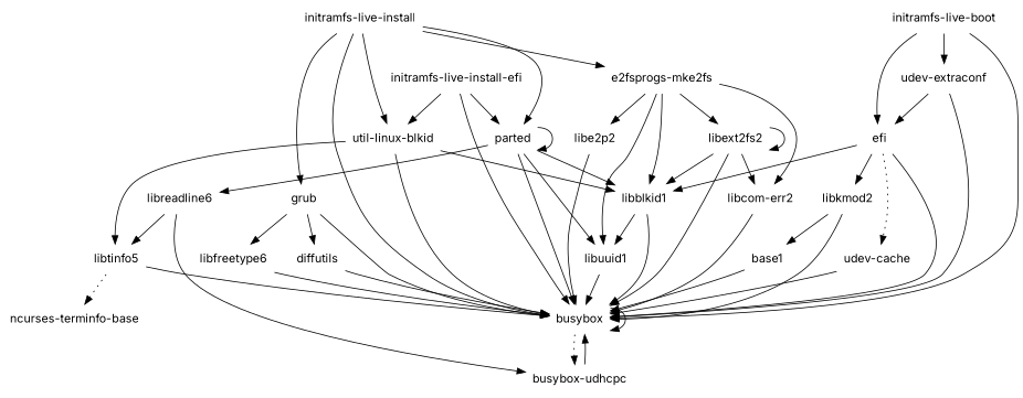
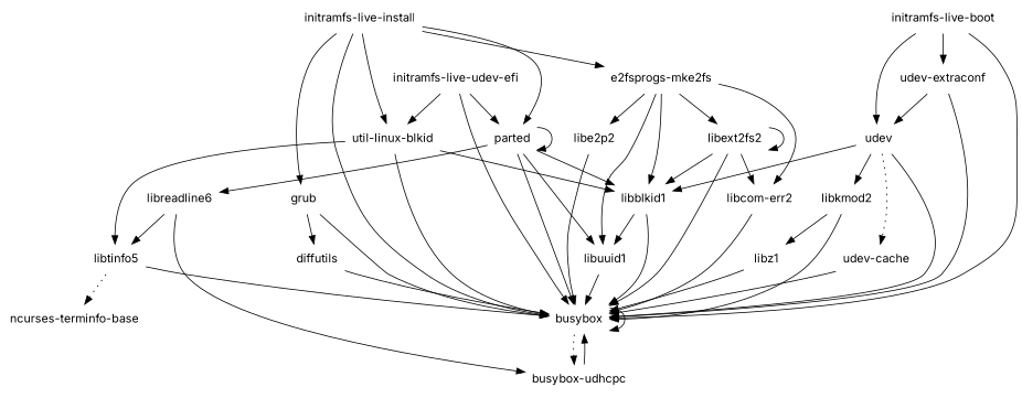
  digraph {
    fontname=Inter
    node [fontname=Inter shape=plaintext]
    edge [fontname=Inter]
    busybox
    "busybox-udhcpc"
    diffutils
    "e2fsprogs-mke2fs"
    libblkid1
    "libcom-err2"
    libe2p2
    libext2fs2
    libuuid1
    grub
-   libfreetype6
    "initramfs-live-boot"
-   udev [label=efi]
+   udev
    "udev-extraconf"
    libkmod2
    "udev-cache"
-   libz1 [label=base1]
+   libz1
    "initramfs-live-install"
    parted
    "util-linux-blkid"
    libreadline6
    libtinfo5
    "ncurses-terminfo-base"
-   "initramfs-live-install-efi"
+   "initramfs-live-install-efi" [label="initramfs-live-udev-efi"]
    busybox -> busybox
    busybox -> "busybox-udhcpc" [style=dotted]
    "busybox-udhcpc" -> busybox
    diffutils -> busybox
    "e2fsprogs-mke2fs" -> libblkid1
    "e2fsprogs-mke2fs" -> "libcom-err2"
    "e2fsprogs-mke2fs" -> libe2p2
    "e2fsprogs-mke2fs" -> libext2fs2
    "e2fsprogs-mke2fs" -> libuuid1
    libblkid1 -> busybox
    libblkid1 -> libuuid1
    "libcom-err2" -> busybox
    libe2p2 -> busybox
    libext2fs2 -> busybox
    libext2fs2 -> libblkid1
    libext2fs2 -> "libcom-err2"
    libext2fs2 -> libext2fs2
    libuuid1 -> busybox
    grub -> busybox
    grub -> diffutils
-   grub -> libfreetype6
-   libfreetype6 -> busybox
    "initramfs-live-boot" -> busybox
    "initramfs-live-boot" -> udev
    "initramfs-live-boot" -> "udev-extraconf"
    udev -> busybox
    udev -> libblkid1
    udev -> libkmod2
    udev -> "udev-cache" [style=dotted]
    "udev-extraconf" -> busybox
    "udev-extraconf" -> udev
    libkmod2 -> busybox
    libkmod2 -> libz1
    "udev-cache" -> busybox
    libz1 -> busybox
    "initramfs-live-install" -> busybox
    "initramfs-live-install" -> "e2fsprogs-mke2fs"
    "initramfs-live-install" -> grub
    "initramfs-live-install" -> parted
    "initramfs-live-install" -> "util-linux-blkid"
    parted -> busybox
    parted -> libblkid1
    parted -> libuuid1
    parted -> parted
    parted -> libreadline6
    "util-linux-blkid" -> busybox
    "util-linux-blkid" -> libblkid1
    "util-linux-blkid" -> libtinfo5
    libreadline6 -> "busybox-udhcpc"
    libreadline6 -> libtinfo5
    libtinfo5 -> busybox
    libtinfo5 -> "ncurses-terminfo-base" [style=dotted]
    "initramfs-live-install-efi" -> busybox
    "initramfs-live-install-efi" -> parted
    "initramfs-live-install-efi" -> "util-linux-blkid"
  }
